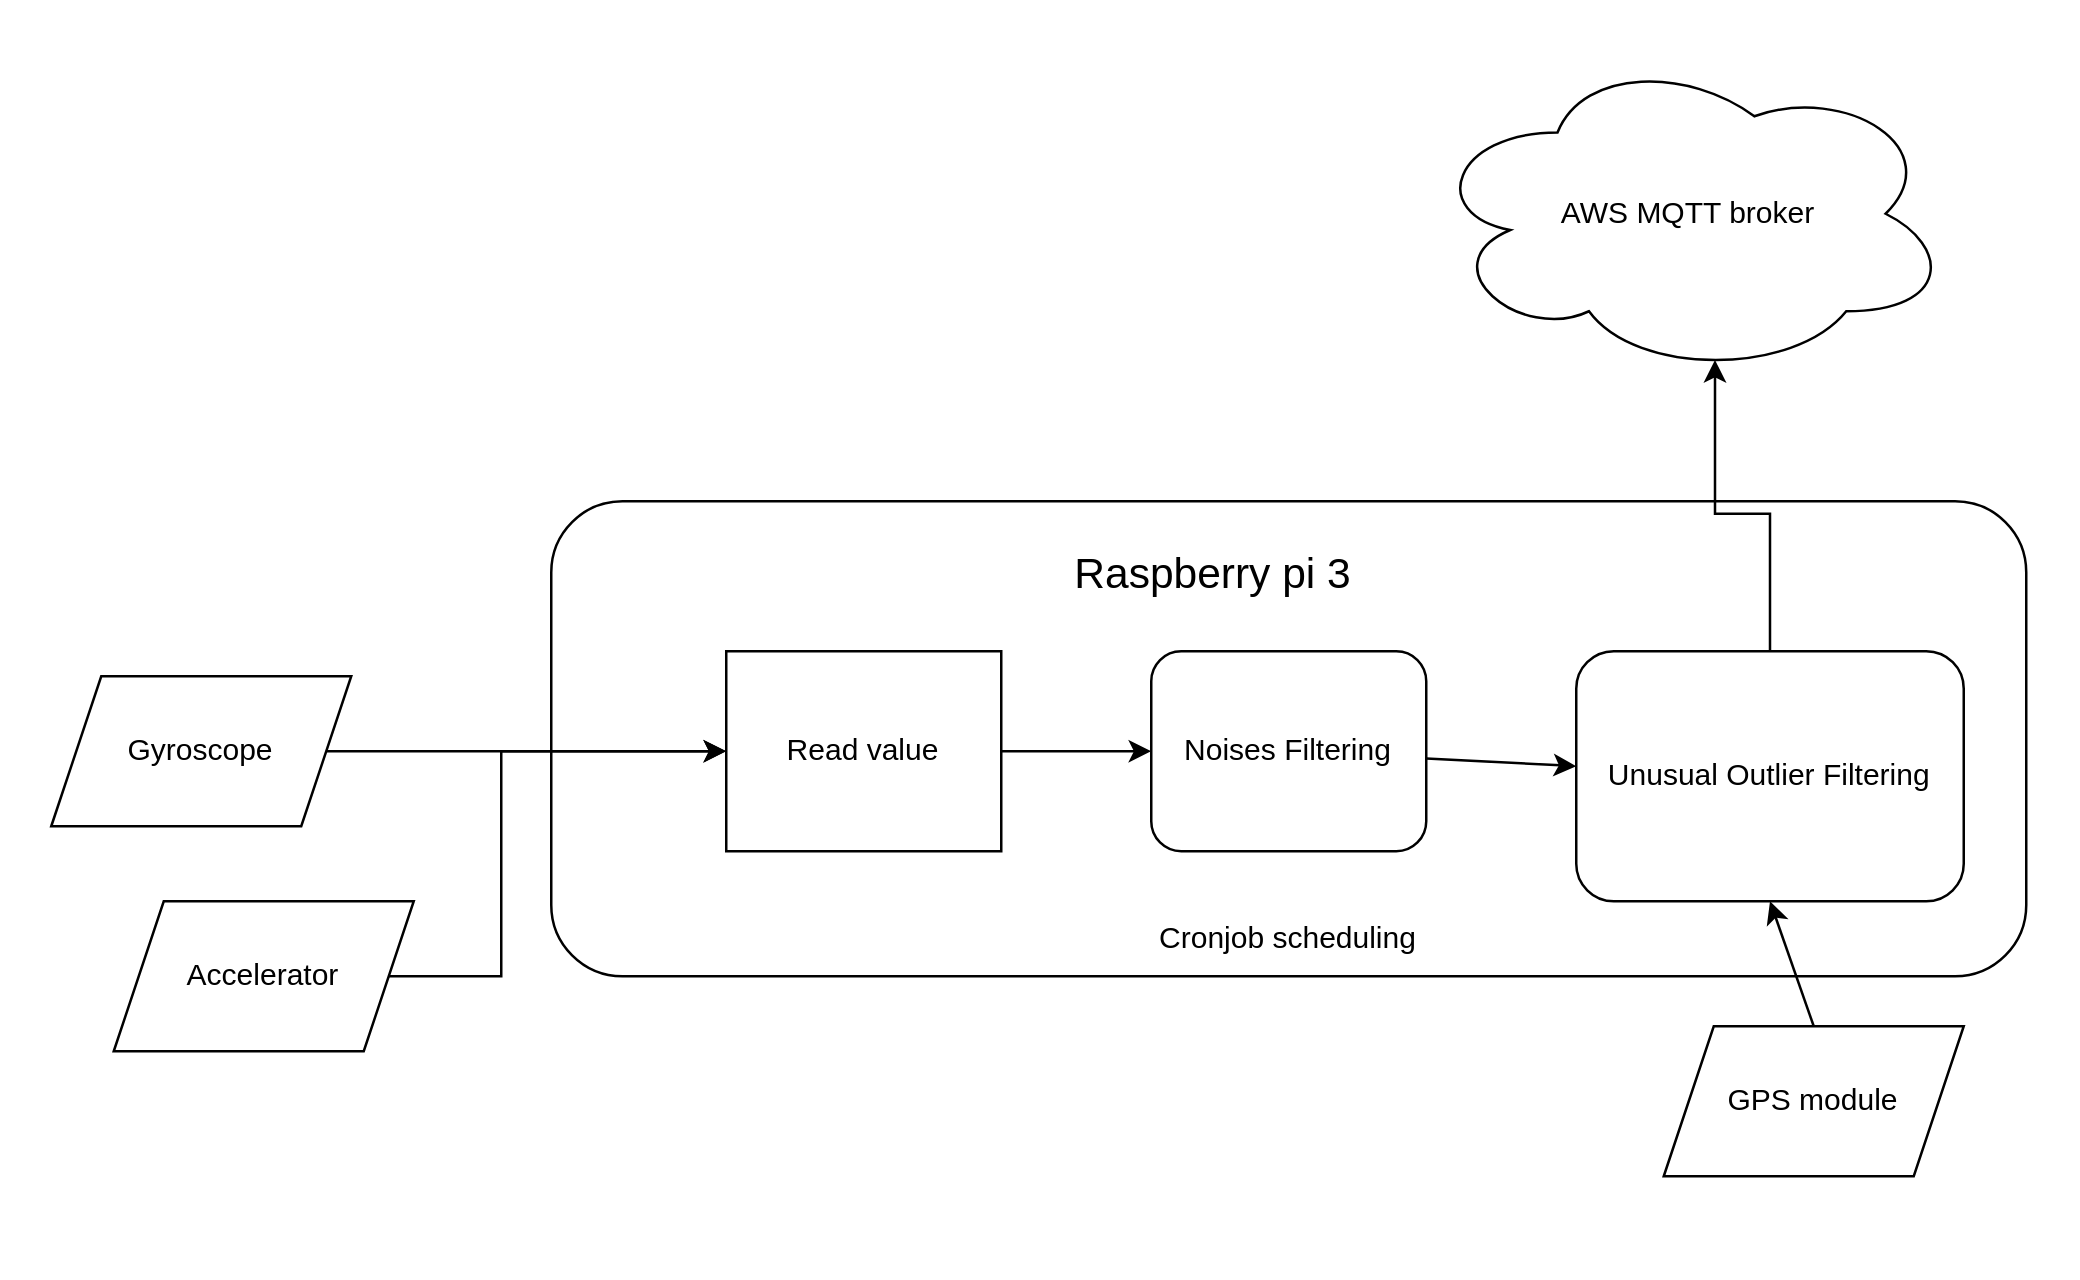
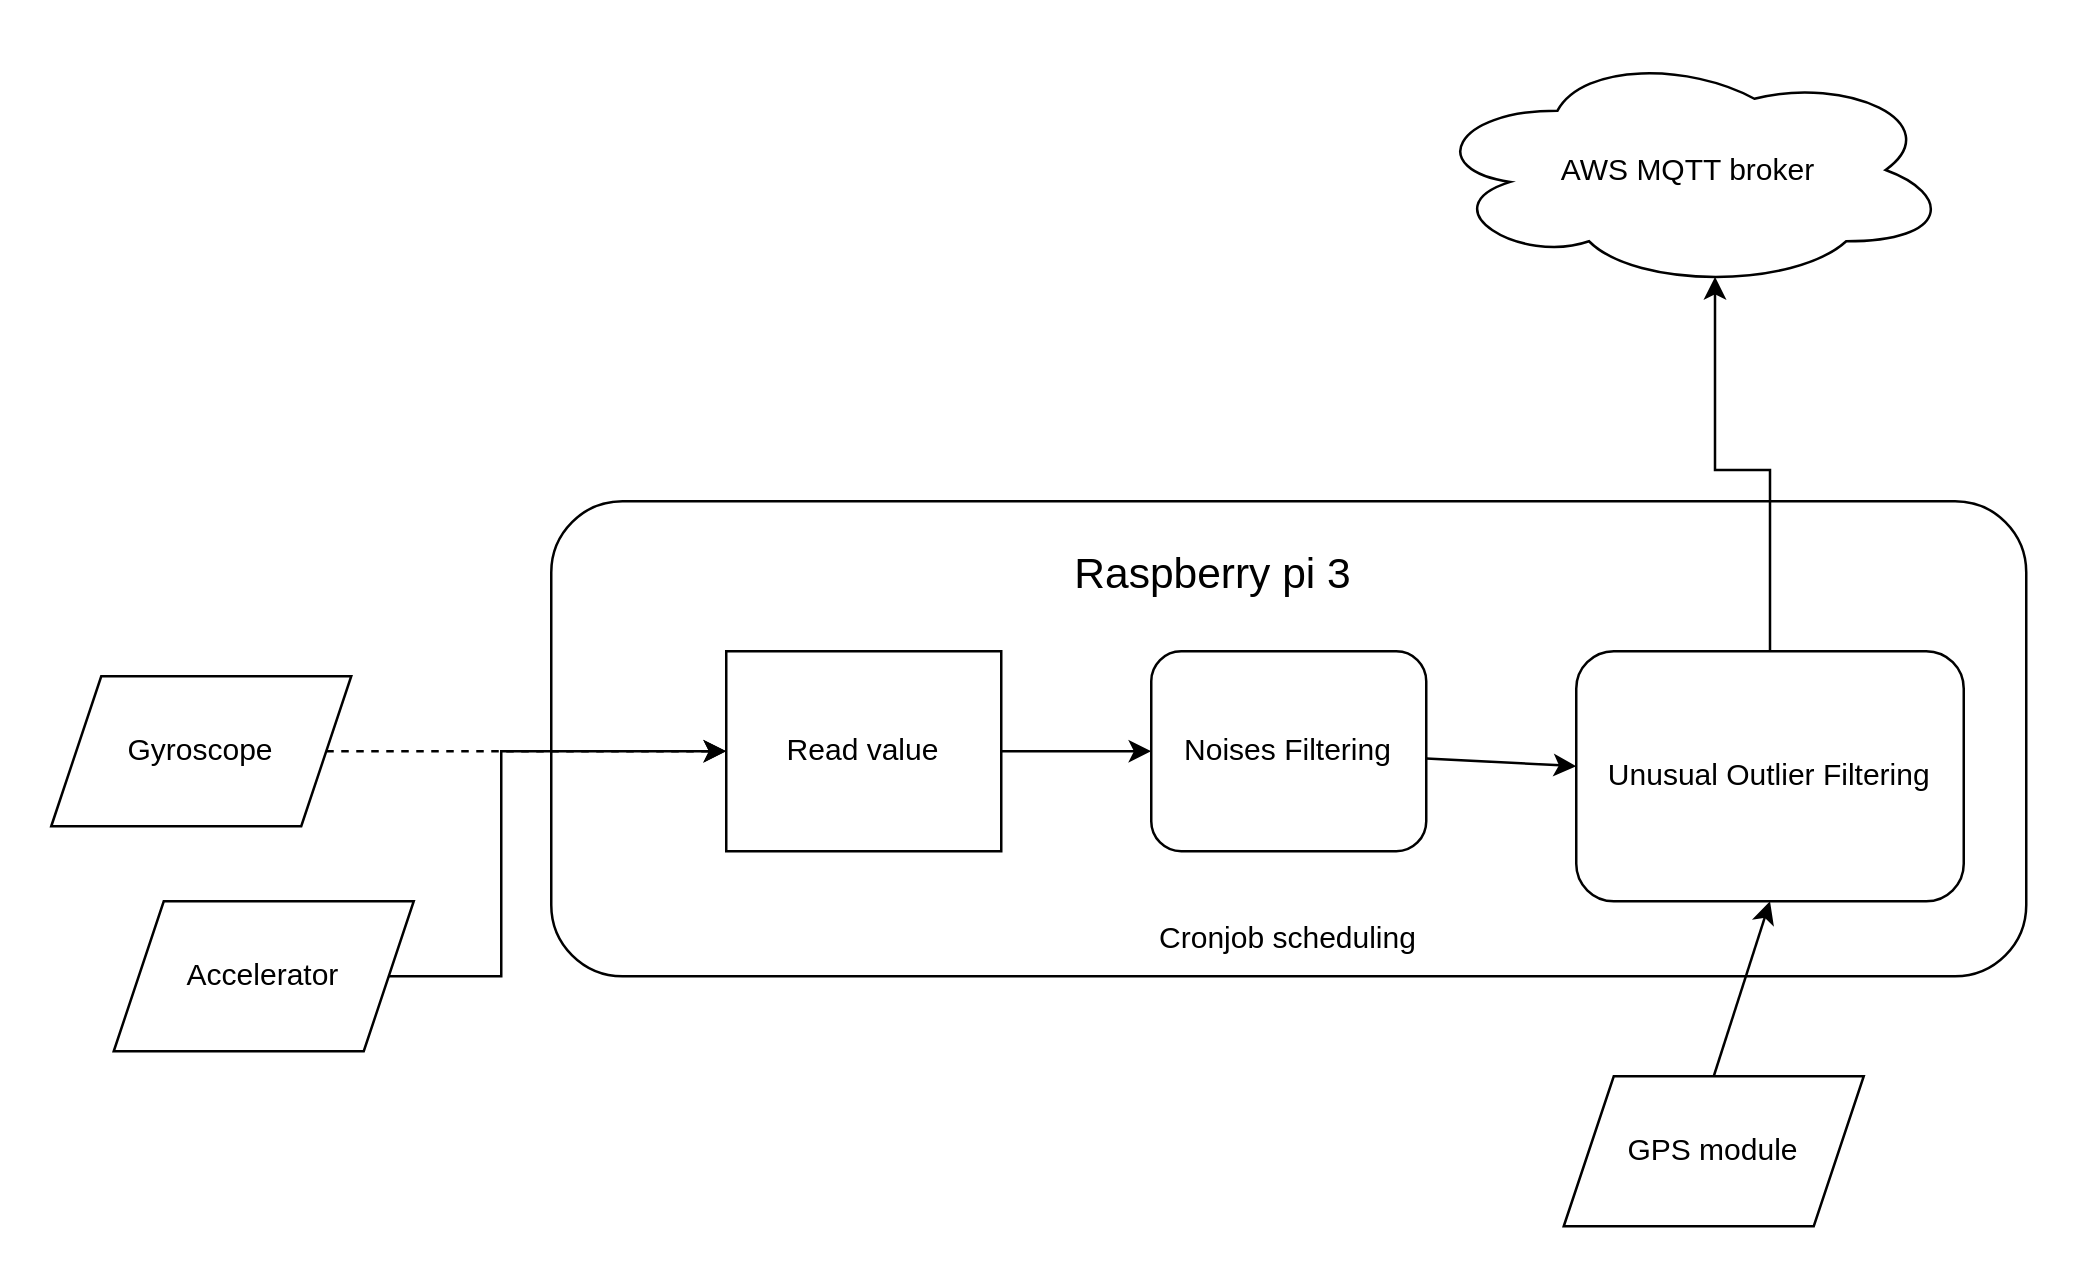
  <mxCell id="0" />
  <mxCell id="1" parent="0" />
  <mxCell id="2" value="" style="rounded=1;whiteSpace=wrap;html=1;" vertex="1" parent="1"><mxGeometry x="220" y="200" width="590" height="190" as="geometry" /></mxCell>
  <mxCell id="3" value="Raspberry pi 3" style="text;html=1;align=center;verticalAlign=middle;whiteSpace=wrap;rounded=0;fontSize=17;" vertex="1" parent="1"><mxGeometry x="415" y="210" width="140" height="40" as="geometry" /></mxCell>
  <mxCell id="4" value="Read value" style="whiteSpace=wrap;html=1;rounded=0;" vertex="1" parent="1"><mxGeometry x="290" y="260" width="110" height="80" as="geometry" /></mxCell>
  <mxCell id="5" value="Noises Filtering" style="rounded=1;whiteSpace=wrap;html=1;" vertex="1" parent="1"><mxGeometry x="460" y="260" width="110" height="80" as="geometry" /></mxCell>
  <mxCell id="6" value="Unusual Outlier Filtering" style="rounded=1;whiteSpace=wrap;html=1;" vertex="1" parent="1"><mxGeometry x="630" y="260" width="155" height="100" as="geometry" /></mxCell>
  <mxCell id="7" value="Gyroscope" style="shape=parallelogram;perimeter=parallelogramPerimeter;whiteSpace=wrap;html=1;fixedSize=1;" vertex="1" parent="1"><mxGeometry x="20" y="270" width="120" height="60" as="geometry" /></mxCell>
  <mxCell id="8" value="Accelerator" style="shape=parallelogram;perimeter=parallelogramPerimeter;whiteSpace=wrap;html=1;fixedSize=1;" vertex="1" parent="1"><mxGeometry x="45" y="360" width="120" height="60" as="geometry" /></mxCell>
- <mxCell id="9" value="" style="endArrow=classic;html=1;rounded=0;entryX=0;entryY=0.5;entryDx=0;entryDy=0;exitX=1;exitY=0.5;exitDx=0;exitDy=0;" edge="1" parent="1" source="7" target="4"><mxGeometry width="50" height="50" relative="1" as="geometry"><mxPoint x="570" y="370" as="sourcePoint" /><mxPoint x="620" y="320" as="targetPoint" /></mxGeometry></mxCell>
+ <mxCell id="9" value="" style="endArrow=classic;html=1;rounded=0;entryX=0;entryY=0.5;entryDx=0;entryDy=0;exitX=1;exitY=0.5;exitDx=0;exitDy=0;dashed=1;" edge="1" parent="1" source="7" target="4"><mxGeometry width="50" height="50" relative="1" as="geometry"><mxPoint x="570" y="370" as="sourcePoint" /><mxPoint x="620" y="320" as="targetPoint" /></mxGeometry></mxCell>
  <mxCell id="10" value="" style="endArrow=classic;html=1;rounded=0;entryX=0;entryY=0.5;entryDx=0;entryDy=0;exitX=1;exitY=0.5;exitDx=0;exitDy=0;" edge="1" parent="1" source="8" target="4"><mxGeometry width="50" height="50" relative="1" as="geometry"><mxPoint x="130" y="330" as="sourcePoint" /><mxPoint x="300" y="310" as="targetPoint" /><Array as="points"><mxPoint x="200" y="390" /><mxPoint x="200" y="300" /></Array></mxGeometry></mxCell>
  <mxCell id="11" value="" style="endArrow=classic;html=1;rounded=0;" edge="1" parent="1" source="4" target="5"><mxGeometry width="50" height="50" relative="1" as="geometry"><mxPoint x="140" y="340" as="sourcePoint" /><mxPoint x="310" y="320" as="targetPoint" /></mxGeometry></mxCell>
  <mxCell id="12" value="" style="endArrow=classic;html=1;rounded=0;" edge="1" parent="1" source="5" target="6"><mxGeometry width="50" height="50" relative="1" as="geometry"><mxPoint x="410" y="310" as="sourcePoint" /><mxPoint x="470" y="310" as="targetPoint" /></mxGeometry></mxCell>
- <mxCell id="13" value="GPS module" style="shape=parallelogram;perimeter=parallelogramPerimeter;whiteSpace=wrap;html=1;fixedSize=1;" vertex="1" parent="1"><mxGeometry x="665" y="410" width="120" height="60" as="geometry" /></mxCell>
+ <mxCell id="13" value="GPS module" style="shape=parallelogram;perimeter=parallelogramPerimeter;whiteSpace=wrap;html=1;fixedSize=1;" vertex="1" parent="1"><mxGeometry x="625" y="430" width="120" height="60" as="geometry" /></mxCell>
  <mxCell id="14" value="" style="endArrow=classic;html=1;rounded=0;entryX=0.5;entryY=1;entryDx=0;entryDy=0;exitX=0.5;exitY=0;exitDx=0;exitDy=0;" edge="1" parent="1" source="13" target="6"><mxGeometry width="50" height="50" relative="1" as="geometry"><mxPoint x="130" y="460" as="sourcePoint" /><mxPoint x="300" y="310" as="targetPoint" /></mxGeometry></mxCell>
- <mxCell id="15" value="AWS MQTT broker" style="ellipse;shape=cloud;whiteSpace=wrap;html=1;" vertex="1" parent="1"><mxGeometry x="570" y="20" width="210" height="130" as="geometry" /></mxCell>
+ <mxCell id="15" value="AWS MQTT broker" style="ellipse;shape=cloud;whiteSpace=wrap;html=1;" vertex="1" parent="1"><mxGeometry x="570" y="20" width="210" height="95" as="geometry" /></mxCell>
  <mxCell id="16" style="edgeStyle=orthogonalEdgeStyle;rounded=0;orthogonalLoop=1;jettySize=auto;html=1;entryX=0.55;entryY=0.95;entryDx=0;entryDy=0;entryPerimeter=0;" edge="1" parent="1" source="6" target="15"><mxGeometry relative="1" as="geometry" /></mxCell>
  <mxCell id="17" value="Cronjob scheduling" style="text;html=1;align=center;verticalAlign=middle;whiteSpace=wrap;rounded=0;" vertex="1" parent="1"><mxGeometry x="460" y="360" width="110" height="30" as="geometry" /></mxCell>
